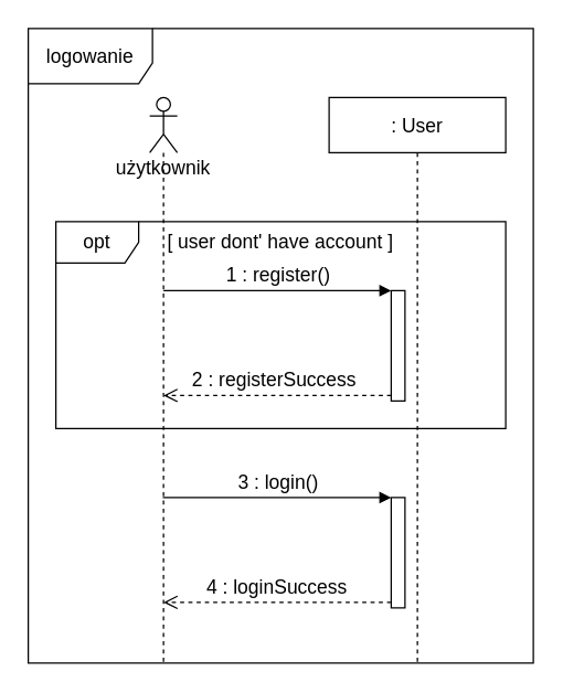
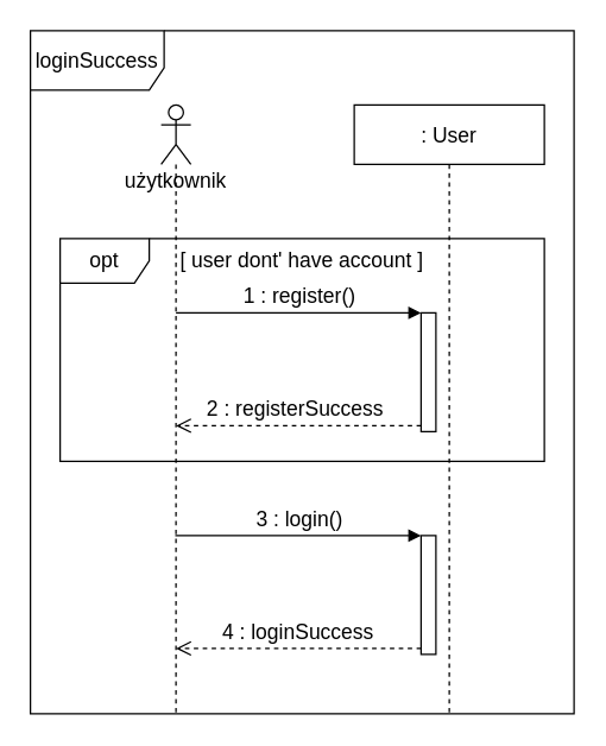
  <mxCell id="0" />
  <mxCell id="1" parent="0" />
  <mxCell id="2" value="&lt;font style=&quot;font-size: 14px&quot;&gt;użytkownik&lt;/font&gt;" style="shape=umlLifeline;participant=umlActor;perimeter=lifelinePerimeter;whiteSpace=wrap;html=1;container=1;collapsible=0;recursiveResize=0;verticalAlign=top;spacingTop=36;outlineConnect=0;size=40;align=center;shadow=0;" parent="1" vertex="1"><mxGeometry x="108" y="70" width="20" height="410" as="geometry" /></mxCell>
  <mxCell id="3" value="&lt;font style=&quot;font-size: 14px&quot;&gt;: User&lt;/font&gt;" style="shape=umlLifeline;perimeter=lifelinePerimeter;whiteSpace=wrap;html=1;container=1;collapsible=0;recursiveResize=0;outlineConnect=0;fontSize=16;strokeWidth=1;align=center;shadow=0;" parent="1" vertex="1"><mxGeometry x="238" y="70" width="128" height="410" as="geometry" /></mxCell>
  <mxCell id="4" value="opt" style="shape=umlFrame;whiteSpace=wrap;html=1;fontSize=14;strokeWidth=1;align=center;shadow=0;" parent="3" vertex="1"><mxGeometry x="-198" y="90" width="326" height="150" as="geometry" /></mxCell>
  <mxCell id="5" value="[ user dont' have account ]" style="text;html=1;strokeColor=none;fillColor=none;align=center;verticalAlign=middle;whiteSpace=wrap;rounded=0;fontSize=14;shadow=1;" parent="1" vertex="1"><mxGeometry x="108" y="160" width="190" height="30" as="geometry" /></mxCell>
  <mxCell id="6" value="" style="html=1;points=[];perimeter=orthogonalPerimeter;fontSize=14;strokeWidth=1;align=center;shadow=0;" parent="1" vertex="1"><mxGeometry x="283" y="210" width="10" height="80" as="geometry" /></mxCell>
  <mxCell id="7" value="1 : register()" style="html=1;verticalAlign=bottom;endArrow=block;entryX=0;entryY=0;rounded=0;fontSize=14;strokeColor=default;strokeWidth=1;shadow=0;" parent="1" target="6" edge="1"><mxGeometry relative="1" as="geometry"><mxPoint x="118" y="210" as="sourcePoint" /></mxGeometry></mxCell>
  <mxCell id="8" value="2 : registerSuccess&amp;nbsp;" style="html=1;verticalAlign=bottom;endArrow=open;dashed=1;endSize=8;exitX=0;exitY=0.95;rounded=0;fontSize=14;strokeColor=default;strokeWidth=1;shadow=0;" parent="1" source="6" edge="1"><mxGeometry relative="1" as="geometry"><mxPoint x="118" y="286" as="targetPoint" /></mxGeometry></mxCell>
  <mxCell id="9" value="" style="html=1;points=[];perimeter=orthogonalPerimeter;fontSize=14;strokeWidth=1;align=center;shadow=0;" parent="1" vertex="1"><mxGeometry x="283" y="360" width="10" height="80" as="geometry" /></mxCell>
  <mxCell id="10" value="3 : login()" style="html=1;verticalAlign=bottom;endArrow=block;entryX=0;entryY=0;rounded=0;fontSize=14;strokeColor=default;strokeWidth=1;shadow=0;" parent="1" target="9" edge="1"><mxGeometry relative="1" as="geometry"><mxPoint x="117.5" y="360" as="sourcePoint" /></mxGeometry></mxCell>
  <mxCell id="11" value="4 : loginSuccess" style="html=1;verticalAlign=bottom;endArrow=open;dashed=1;endSize=8;exitX=0;exitY=0.95;rounded=0;fontSize=14;strokeColor=default;strokeWidth=1;shadow=0;" parent="1" source="9" edge="1"><mxGeometry relative="1" as="geometry"><mxPoint x="118" y="436" as="targetPoint" /></mxGeometry></mxCell>
- <mxCell id="12" value="logowanie" style="shape=umlFrame;whiteSpace=wrap;html=1;fontSize=14;strokeWidth=1;align=center;width=90;height=40;shadow=0;" parent="1" vertex="1"><mxGeometry x="20" y="20" width="366" height="460" as="geometry" /></mxCell>
+ <mxCell id="12" value="loginSuccess" style="shape=umlFrame;whiteSpace=wrap;html=1;fontSize=14;strokeWidth=1;align=center;width=90;height=40;shadow=0;" parent="1" vertex="1"><mxGeometry x="20" y="20" width="366" height="460" as="geometry" /></mxCell>
